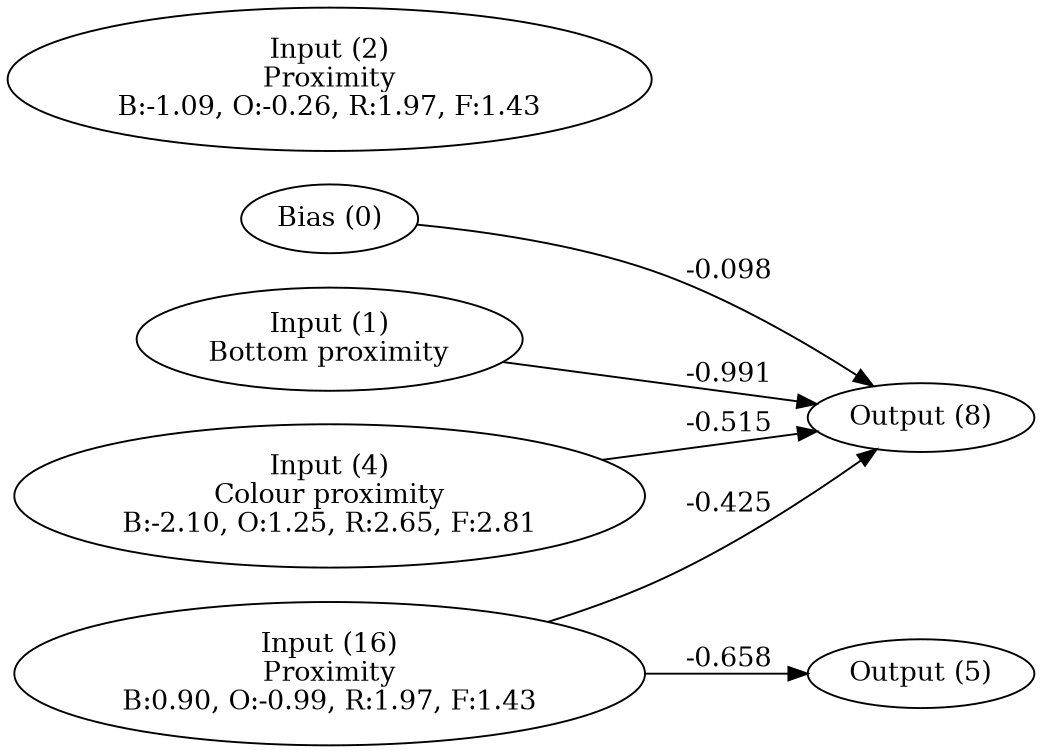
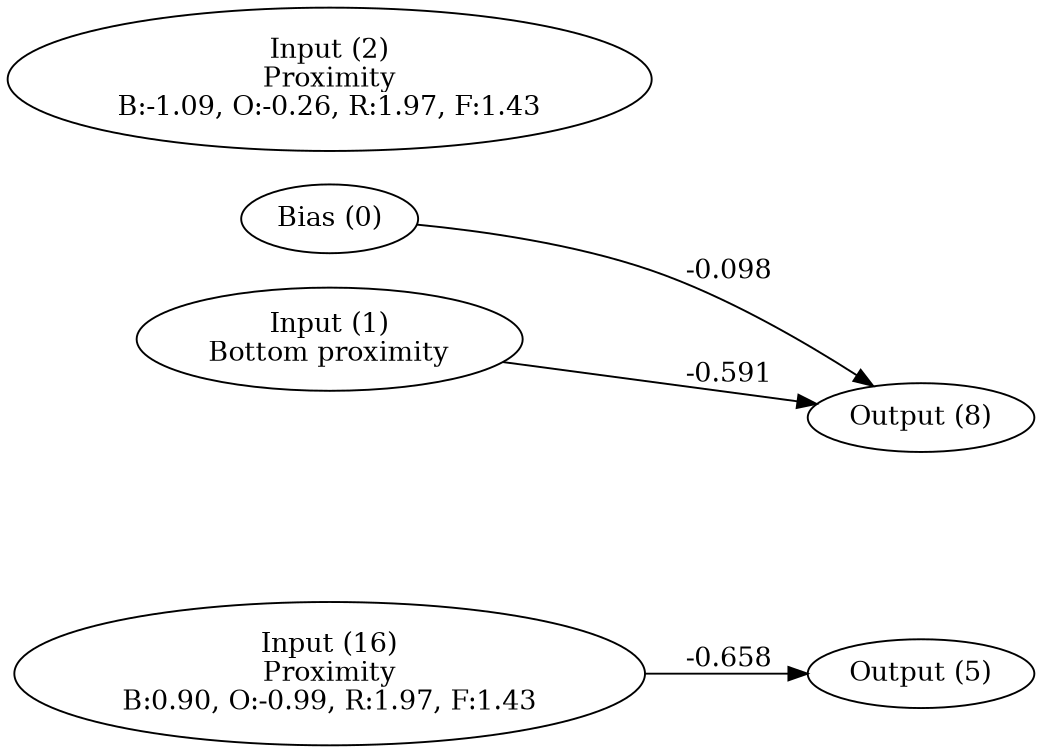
  digraph {
    rankdir=LR
    n1 [label="Bias (0)"]
    n2 [label="Input (1)\nBottom proximity"]
    n3 [label="Input (2)\nProximity\nB:-1.09, O:-0.26, R:1.97, F:1.43"]
-   n4 [label="Input (4)\nColour proximity\nB:-2.10, O:1.25, R:2.65, F:2.81"]
    n5 [label="Input (16)\nProximity\nB:0.90, O:-0.99, R:1.97, F:1.43"]
    n6 [label="Output (5)"]
    n7 [label="Output (8)"]
    subgraph sub_1 {
      rank=same
      n1
      n2
      n3
-     n4
      n5
    }
    subgraph sub_2 {
      rank=same
      n6
      n7
    }
    n1 -> n7 [label=-0.098]
-   n2 -> n7 [label=-0.991]
-   n4 -> n7 [label=-0.515]
+   n2 -> n7 [label=-0.591]
    n5 -> n6 [label=-0.658]
-   n5 -> n7 [label=-0.425]
  }
